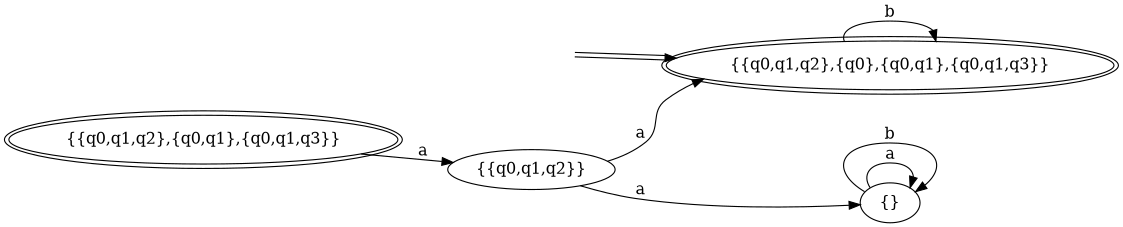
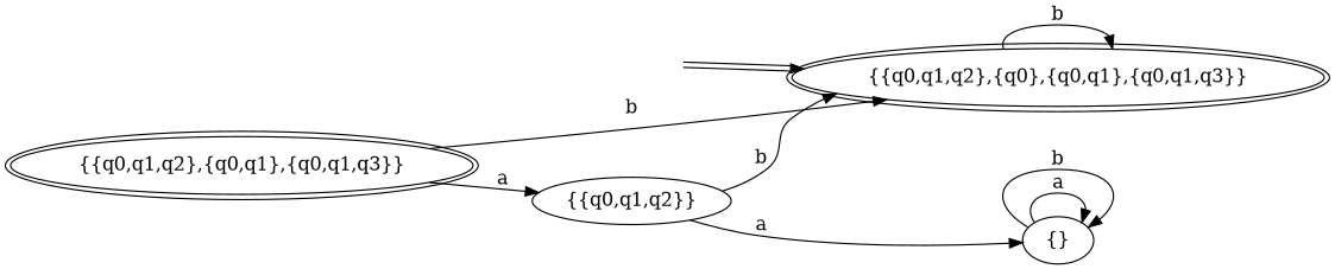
  digraph {
    rankdir=LR
    n1 [label="{{q0,q1,q2},{q0},{q0,q1},{q0,q1,q3}}" peripheries=2]
    n2 [label="{{q0,q1,q2},{q0,q1},{q0,q1,q3}}" peripheries=2]
    n3 [label="{{q0,q1,q2}}"]
    n4 [label="{}"]
    start0 [style=invis]
    n1 -> n1 [label=b]
+   n2 -> n1 [label=b]
    n2 -> n3 [label=a]
-   n3 -> n1 [label=a]
+   n3 -> n1 [label=b]
    n3 -> n4 [label=a]
    n4 -> n4 [label=a]
    n4 -> n4 [label=b]
    start0 -> n1 [color="black:white:black"]
  }
